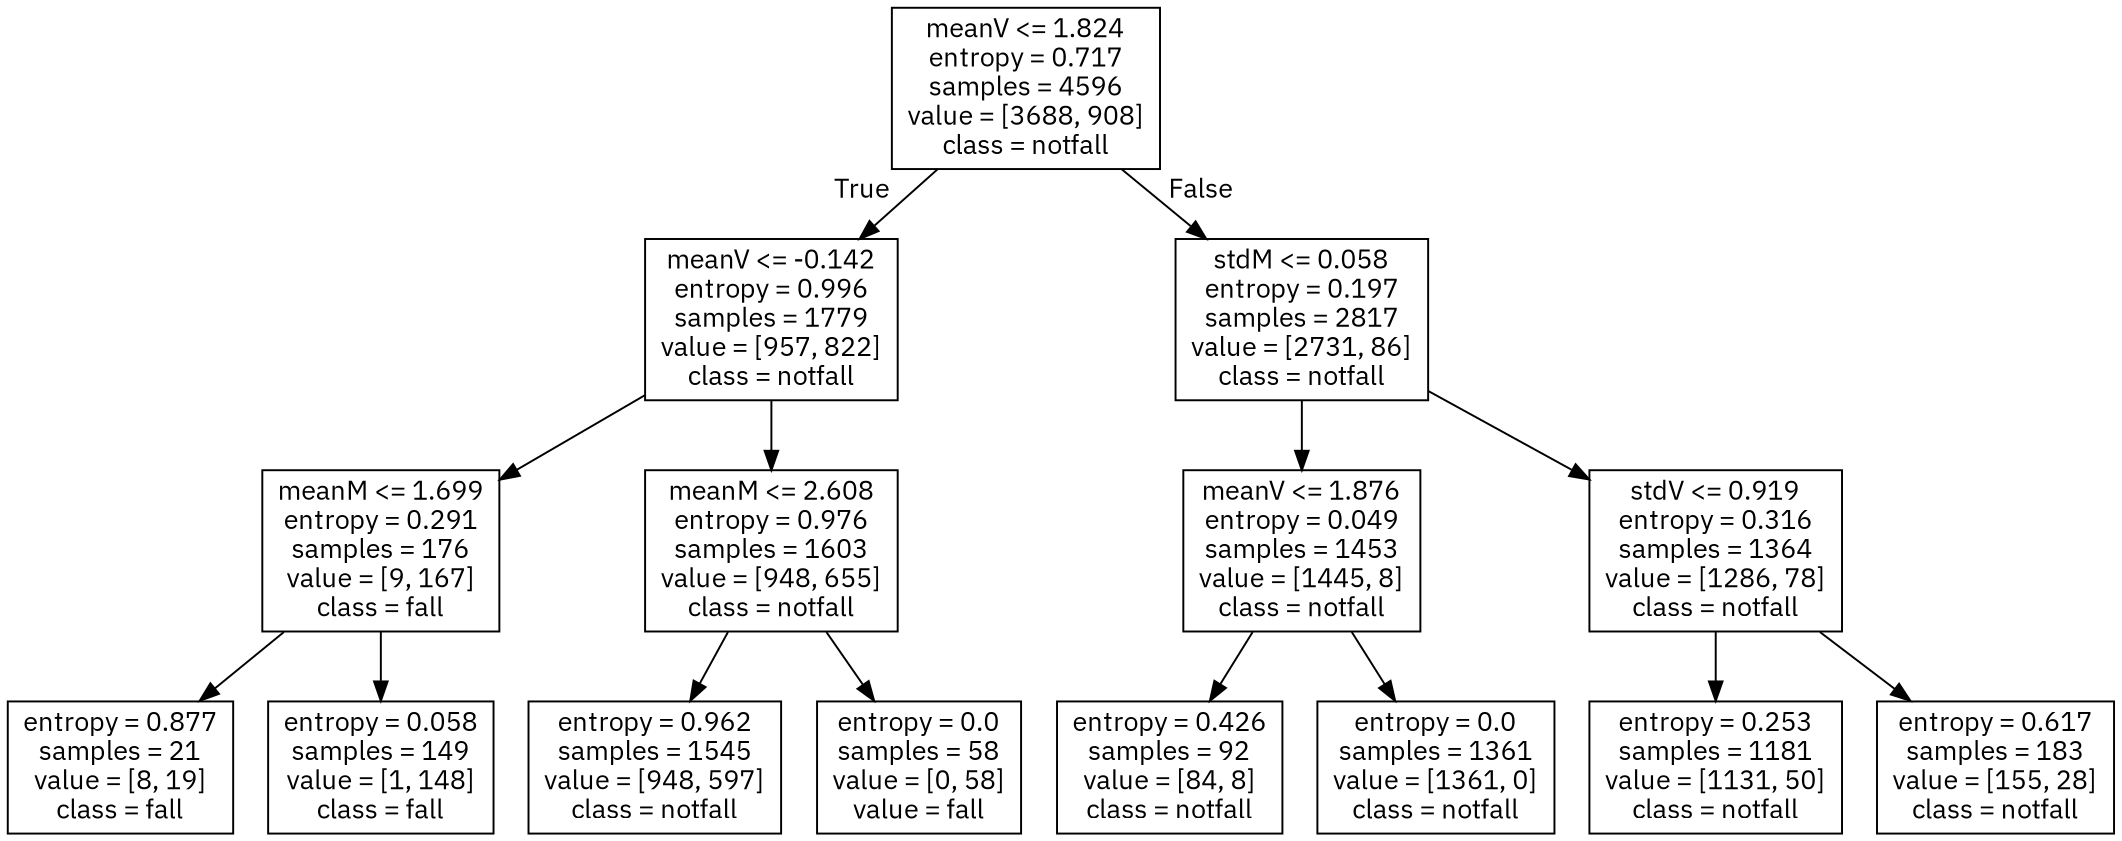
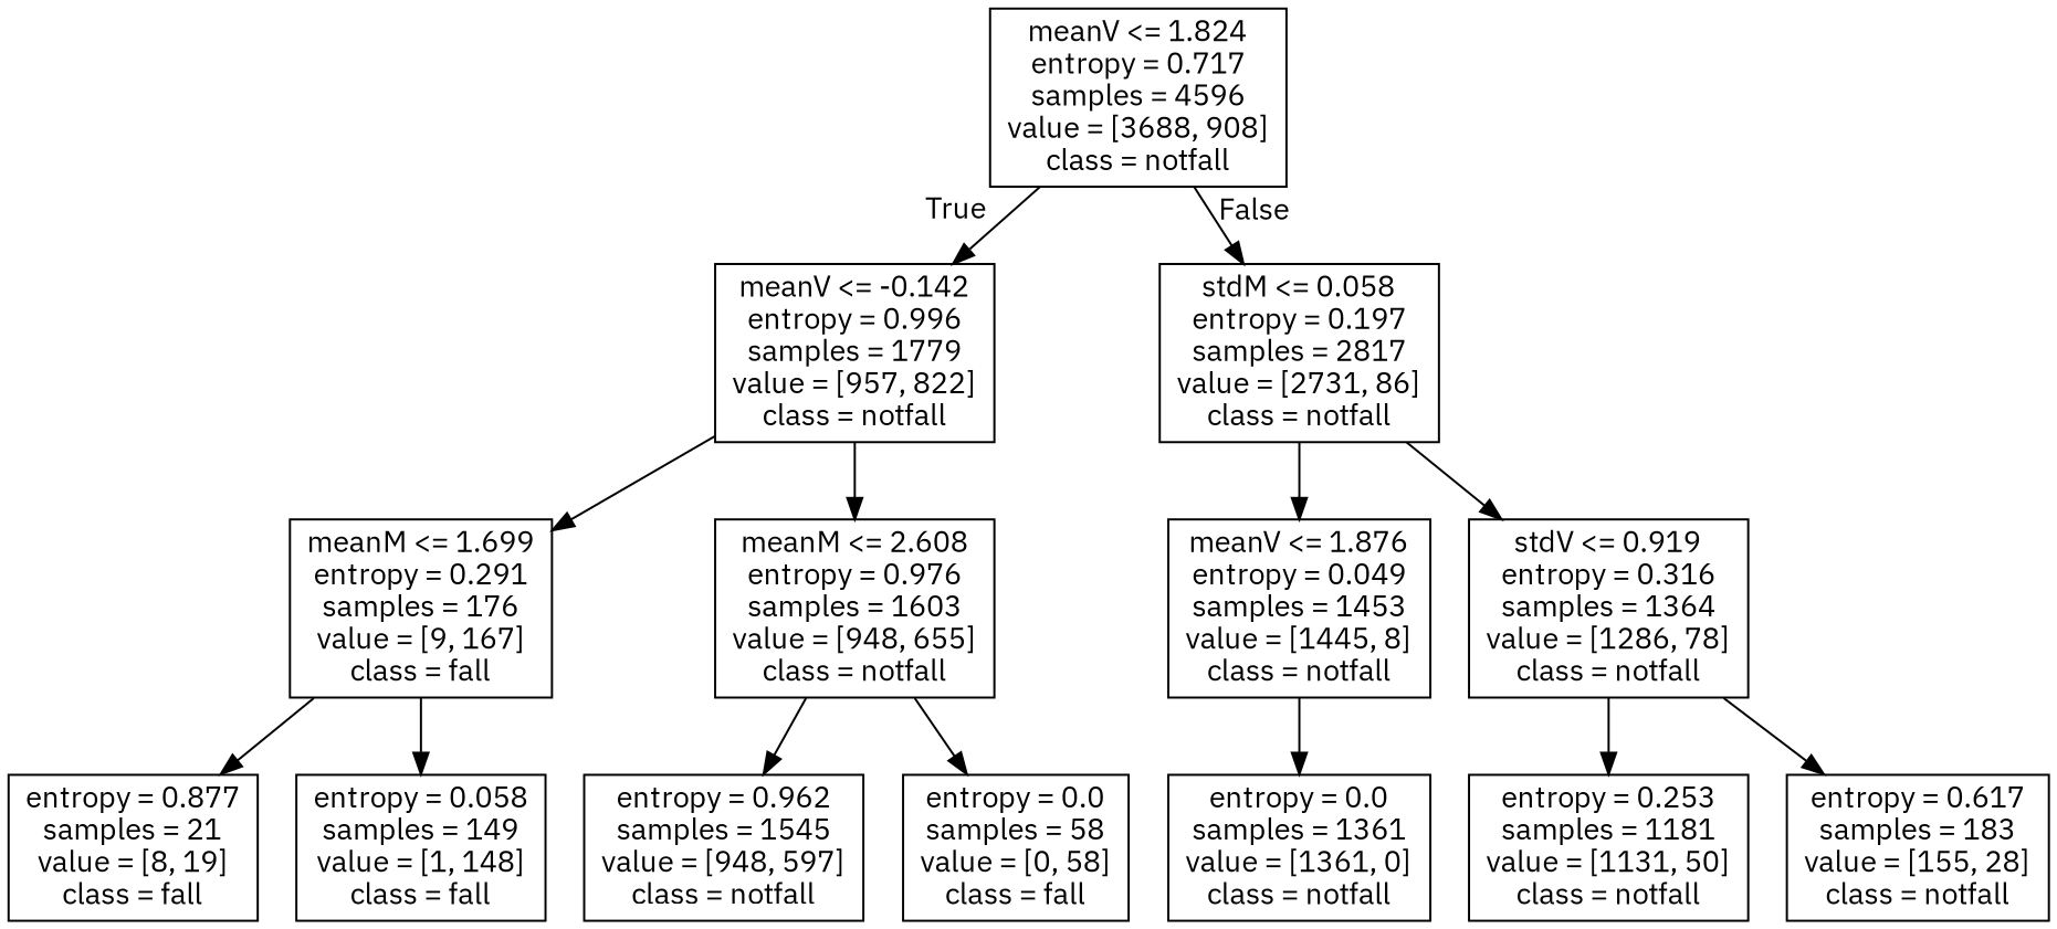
  digraph {
    fontname="IBM Plex Sans"
    node [fontname="IBM Plex Sans" shape=box]
    edge [fontname="IBM Plex Sans"]
    n1 [label="meanV <= 1.824\nentropy = 0.717\nsamples = 4596\nvalue = [3688, 908]\nclass = notfall"]
    n2 [label="meanV <= -0.142\nentropy = 0.996\nsamples = 1779\nvalue = [957, 822]\nclass = notfall"]
    n3 [label="stdM <= 0.058\nentropy = 0.197\nsamples = 2817\nvalue = [2731, 86]\nclass = notfall"]
    n4 [label="meanM <= 1.699\nentropy = 0.291\nsamples = 176\nvalue = [9, 167]\nclass = fall"]
    n5 [label="meanM <= 2.608\nentropy = 0.976\nsamples = 1603\nvalue = [948, 655]\nclass = notfall"]
    n6 [label="meanV <= 1.876\nentropy = 0.049\nsamples = 1453\nvalue = [1445, 8]\nclass = notfall"]
    n7 [label="stdV <= 0.919\nentropy = 0.316\nsamples = 1364\nvalue = [1286, 78]\nclass = notfall"]
    n8 [label="entropy = 0.877\nsamples = 21\nvalue = [8, 19]\nclass = fall"]
    n9 [label="entropy = 0.058\nsamples = 149\nvalue = [1, 148]\nclass = fall"]
    n10 [label="entropy = 0.962\nsamples = 1545\nvalue = [948, 597]\nclass = notfall"]
-   n11 [label="entropy = 0.0\nsamples = 58\nvalue = [0, 58]\nvalue = fall"]
-   n12 [label="entropy = 0.426\nsamples = 92\nvalue = [84, 8]\nclass = notfall"]
+   n11 [label="entropy = 0.0\nsamples = 58\nvalue = [0, 58]\nclass = fall"]
    n13 [label="entropy = 0.0\nsamples = 1361\nvalue = [1361, 0]\nclass = notfall"]
    n14 [label="entropy = 0.253\nsamples = 1181\nvalue = [1131, 50]\nclass = notfall"]
    n15 [label="entropy = 0.617\nsamples = 183\nvalue = [155, 28]\nclass = notfall"]
    n1 -> n2 [headlabel=True labelangle=45 labeldistance=2.5]
    n1 -> n3 [headlabel=False labelangle=-45 labeldistance=2.5]
    n2 -> n4
    n2 -> n5
    n3 -> n6
    n3 -> n7
    n4 -> n8
    n4 -> n9
    n5 -> n10
    n5 -> n11
-   n6 -> n12
    n6 -> n13
    n7 -> n14
    n7 -> n15
  }
